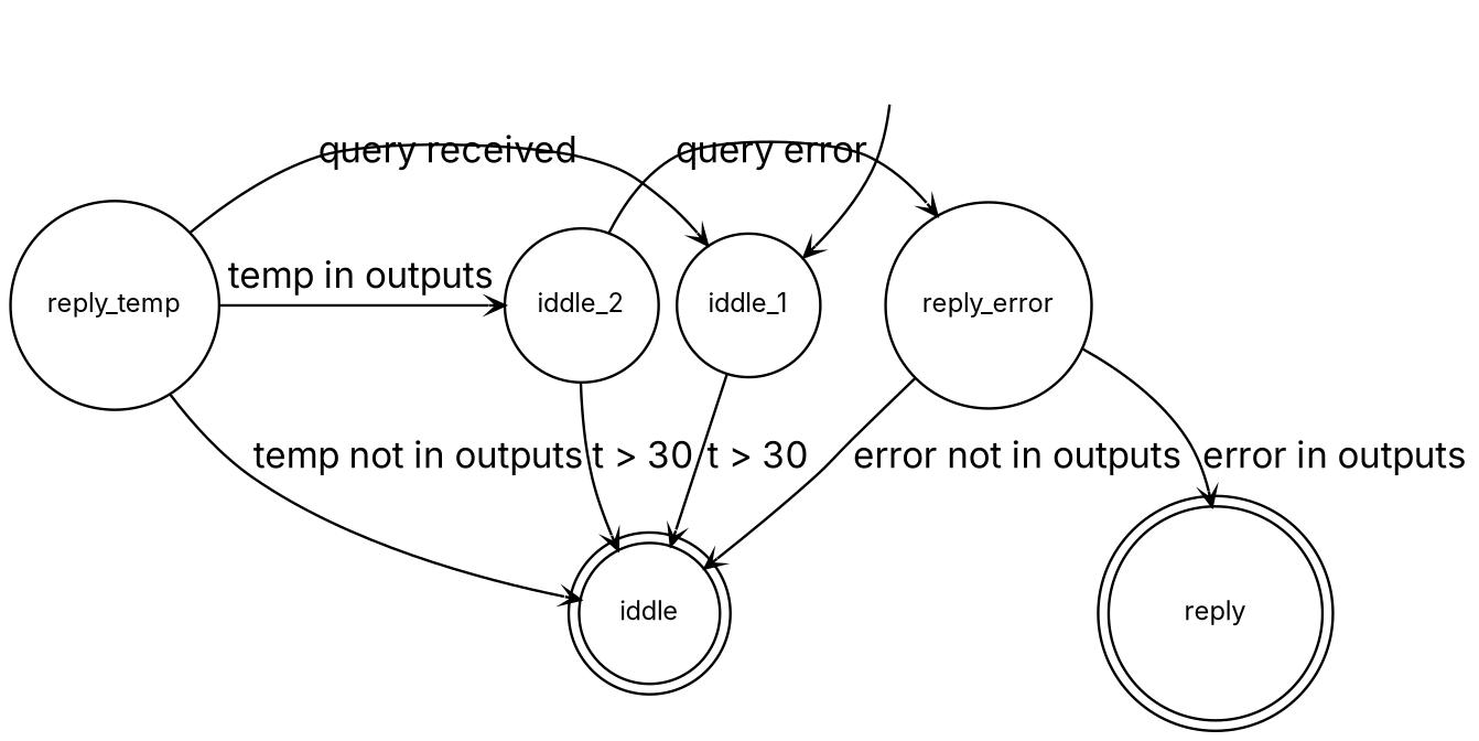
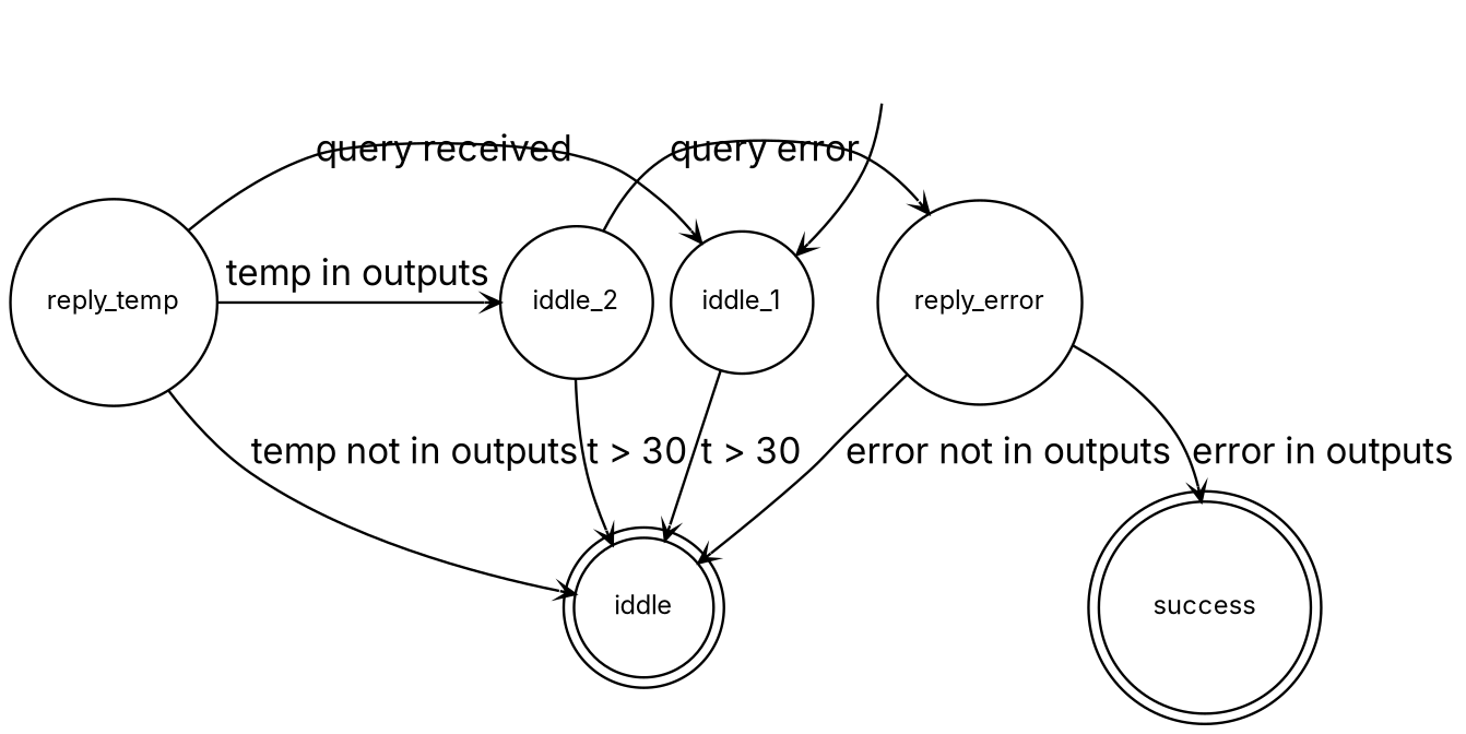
  digraph {
    fontname=Inter
    nodesep=0.1
    rankdir=TB
    ranksep=0.3
    node [fontname=Inter fontsize=10 shape=circle]
    edge [arrowhead=vee arrowsize=0.6 fontname=Inter]
    iddle_1
    reply_temp
    iddle_2
    reply_error
    n5 [label=iddle shape=doublecircle]
-   n6 [label=reply shape=doublecircle]
+   n6 [label=success shape=doublecircle]
    S [style=invis]
    subgraph sub_1 {
      rank=same
      iddle_1
      reply_temp
      iddle_2
      reply_error
    }
    iddle_1 -> n5 [label="t > 30"]
    reply_temp -> iddle_1 [label="query received"]
    reply_temp -> iddle_2 [label="temp in outputs"]
    reply_temp -> n5 [label="temp not in outputs"]
    iddle_2 -> reply_error [label="query error"]
    iddle_2 -> n5 [label="t > 30"]
    reply_error -> n5 [label="error not in outputs"]
    reply_error -> n6 [label="error in outputs"]
    S -> iddle_1
  }
